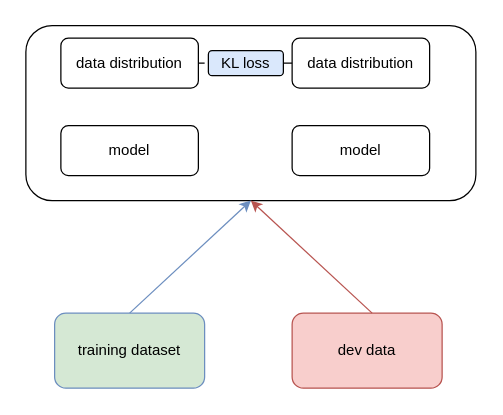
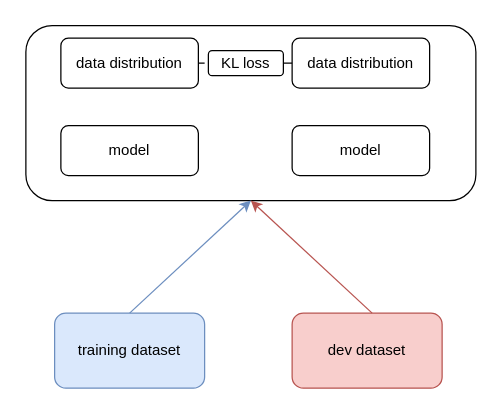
  <mxCell id="0" />
  <mxCell id="1" parent="0" />
- <mxCell id="2" value="training dataset" style="rounded=1;whiteSpace=wrap;html=1;fillColor=#d5e8d4;strokeColor=#6c8ebf;" vertex="1" parent="1"><mxGeometry x="43" y="250" width="120" height="60" as="geometry" /></mxCell>
- <mxCell id="3" value="dev data" style="rounded=1;whiteSpace=wrap;html=1;fillColor=#f8cecc;strokeColor=#b85450;" vertex="1" parent="1"><mxGeometry x="233" y="250" width="120" height="60" as="geometry" /></mxCell>
+ <mxCell id="2" value="training dataset" style="rounded=1;whiteSpace=wrap;html=1;fillColor=#dae8fc;strokeColor=#6c8ebf;" vertex="1" parent="1"><mxGeometry x="43" y="250" width="120" height="60" as="geometry" /></mxCell>
+ <mxCell id="3" value="dev dataset" style="rounded=1;whiteSpace=wrap;html=1;fillColor=#f8cecc;strokeColor=#b85450;" vertex="1" parent="1"><mxGeometry x="233" y="250" width="120" height="60" as="geometry" /></mxCell>
  <mxCell id="4" value="" style="rounded=1;whiteSpace=wrap;html=1;" vertex="1" parent="1"><mxGeometry x="20" y="20" width="360" height="140" as="geometry" /></mxCell>
  <mxCell id="5" value="" style="endArrow=classic;html=1;rounded=0;exitX=0.5;exitY=0;exitDx=0;exitDy=0;entryX=0.5;entryY=1;entryDx=0;entryDy=0;fillColor=#dae8fc;strokeColor=#6c8ebf;" edge="1" parent="1" source="2" target="4"><mxGeometry width="50" height="50" relative="1" as="geometry"><mxPoint x="83" y="190" as="sourcePoint" /><mxPoint x="113" y="160" as="targetPoint" /></mxGeometry></mxCell>
  <mxCell id="6" value="" style="endArrow=classic;html=1;rounded=0;entryX=0.5;entryY=1;entryDx=0;entryDy=0;fillColor=#f8cecc;strokeColor=#b85450;" edge="1" parent="1" target="4"><mxGeometry width="50" height="50" relative="1" as="geometry"><mxPoint x="297" y="250" as="sourcePoint" /><mxPoint x="263" y="190" as="targetPoint" /></mxGeometry></mxCell>
  <mxCell id="7" value="model" style="rounded=1;whiteSpace=wrap;html=1;" vertex="1" parent="1"><mxGeometry x="48" y="100" width="110" height="40" as="geometry" /></mxCell>
  <mxCell id="8" value="model" style="rounded=1;whiteSpace=wrap;html=1;" vertex="1" parent="1"><mxGeometry x="233" y="100" width="110" height="40" as="geometry" /></mxCell>
  <mxCell id="9" value="data distribution" style="rounded=1;whiteSpace=wrap;html=1;" vertex="1" parent="1"><mxGeometry x="48" y="30" width="110" height="40" as="geometry" /></mxCell>
  <mxCell id="10" value="data distribution" style="rounded=1;whiteSpace=wrap;html=1;" vertex="1" parent="1"><mxGeometry x="233" y="30" width="110" height="40" as="geometry" /></mxCell>
- <mxCell id="11" value="KL loss" style="rounded=1;whiteSpace=wrap;html=1;fillColor=#dae8fc;" vertex="1" parent="1"><mxGeometry x="166" y="40" width="60" height="20" as="geometry" /></mxCell>
+ <mxCell id="11" value="KL loss" style="rounded=1;whiteSpace=wrap;html=1;" vertex="1" parent="1"><mxGeometry x="166" y="40" width="60" height="20" as="geometry" /></mxCell>
  <mxCell id="12" value="" style="endArrow=none;html=1;rounded=0;exitX=1;exitY=0.5;exitDx=0;exitDy=0;" edge="1" parent="1" source="9"><mxGeometry width="50" height="50" relative="1" as="geometry"><mxPoint x="293" y="150" as="sourcePoint" /><mxPoint x="163" y="50" as="targetPoint" /></mxGeometry></mxCell>
  <mxCell id="13" value="" style="endArrow=none;html=1;rounded=0;exitX=1;exitY=0.5;exitDx=0;exitDy=0;" edge="1" parent="1" source="11"><mxGeometry width="50" height="50" relative="1" as="geometry"><mxPoint x="323" y="180" as="sourcePoint" /><mxPoint x="233" y="50" as="targetPoint" /></mxGeometry></mxCell>
